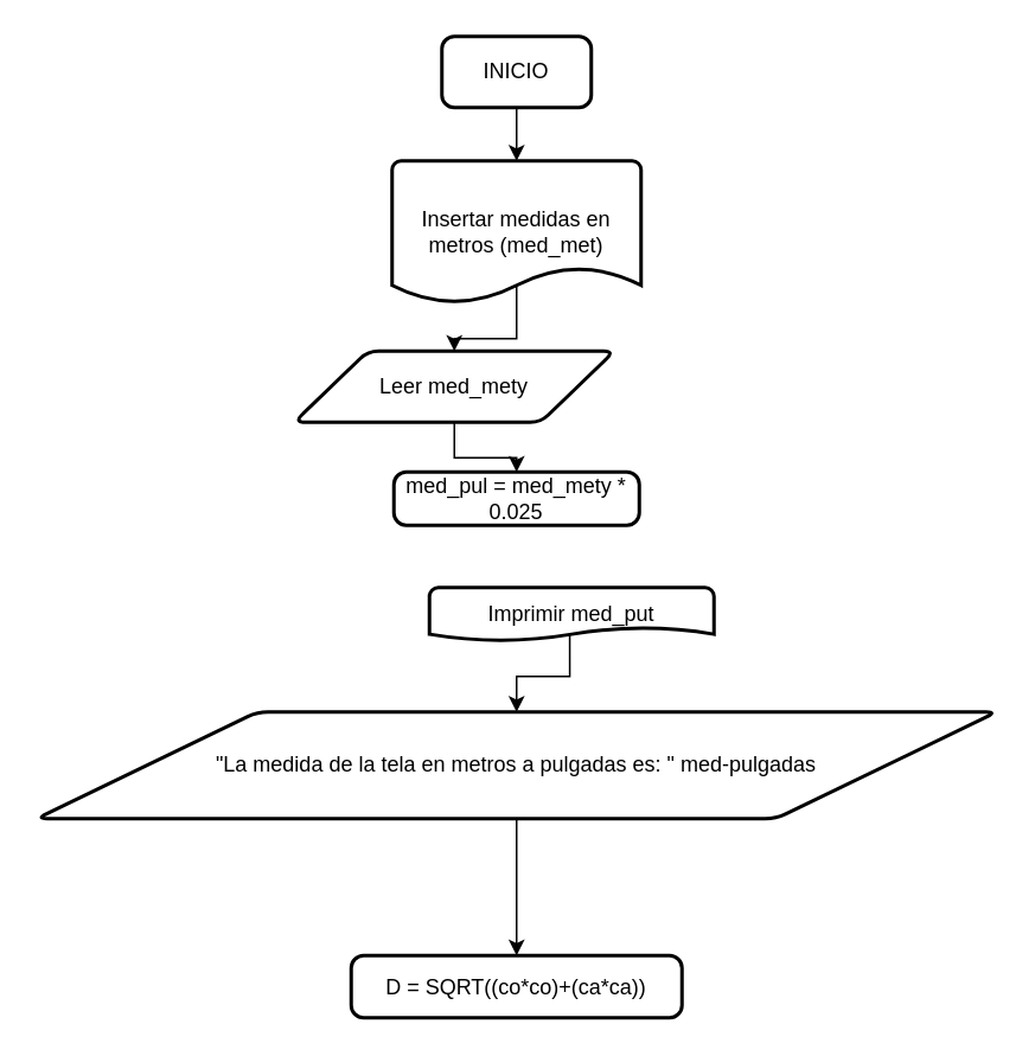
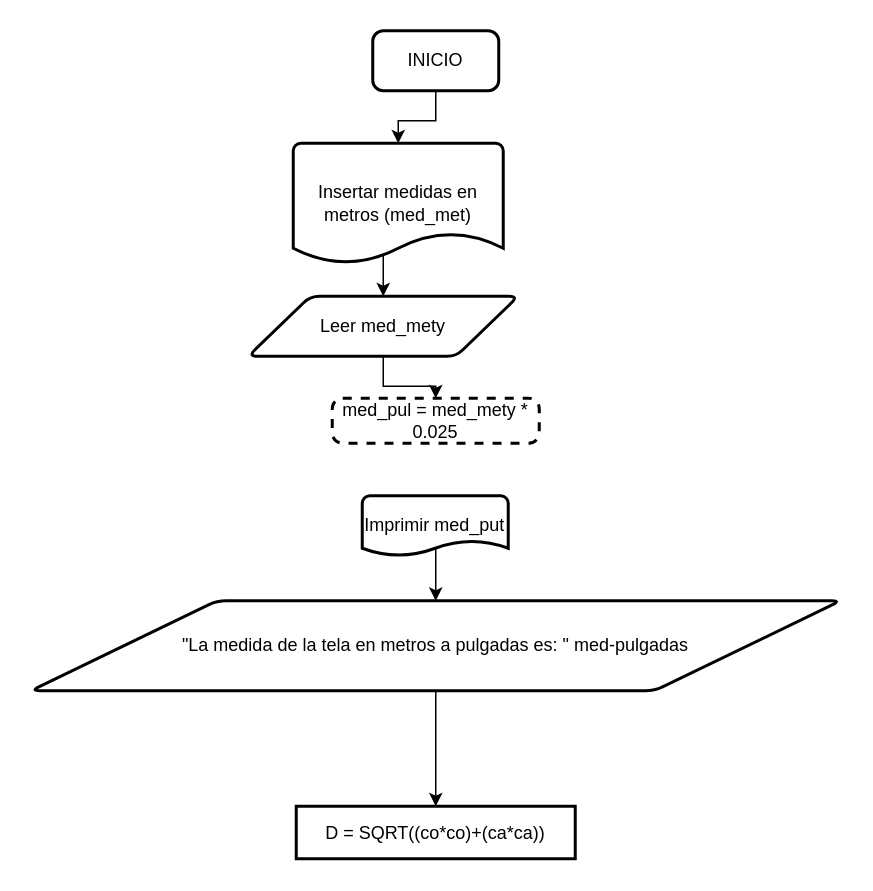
  <mxCell id="0" />
  <mxCell id="1" parent="0" />
  <mxCell id="2" value="INICIO" style="rounded=1;whiteSpace=wrap;html=1;absoluteArcSize=1;arcSize=14;strokeWidth=2;" vertex="1" parent="1"><mxGeometry x="248" y="20" width="84" height="40" as="geometry" /></mxCell>
  <mxCell id="3" style="edgeStyle=orthogonalEdgeStyle;rounded=0;orthogonalLoop=1;jettySize=auto;html=1;entryX=0.5;entryY=0;entryDx=0;entryDy=0;exitX=0.5;exitY=0.838;exitDx=0;exitDy=0;exitPerimeter=0;" edge="1" parent="1" source="4" target="6"><mxGeometry relative="1" as="geometry" /></mxCell>
- <mxCell id="4" value="Insertar medidas en metros (med_met)" style="strokeWidth=2;html=1;shape=mxgraph.flowchart.document2;whiteSpace=wrap;size=0.25;" vertex="1" parent="1"><mxGeometry x="220" y="90" width="140" height="80" as="geometry" /></mxCell>
+ <mxCell id="4" value="Insertar medidas en metros (med_met)" style="strokeWidth=2;html=1;shape=mxgraph.flowchart.document2;whiteSpace=wrap;size=0.25;" vertex="1" parent="1"><mxGeometry x="195" y="95" width="140" height="80" as="geometry" /></mxCell>
  <mxCell id="5" style="edgeStyle=orthogonalEdgeStyle;rounded=0;orthogonalLoop=1;jettySize=auto;html=1;" edge="1" parent="1" source="6" target="7"><mxGeometry relative="1" as="geometry" /></mxCell>
  <mxCell id="6" value="Leer med_mety" style="shape=parallelogram;html=1;strokeWidth=2;perimeter=parallelogramPerimeter;whiteSpace=wrap;rounded=1;arcSize=12;size=0.23;" vertex="1" parent="1"><mxGeometry x="165" y="197" width="180" height="40" as="geometry" /></mxCell>
- <mxCell id="7" value="med_pul = med_mety * 0.025" style="rounded=1;whiteSpace=wrap;html=1;absoluteArcSize=1;arcSize=14;strokeWidth=2;" vertex="1" parent="1"><mxGeometry x="221" y="265" width="138" height="30" as="geometry" /></mxCell>
+ <mxCell id="7" value="med_pul = med_mety * 0.025" style="rounded=1;whiteSpace=wrap;html=1;absoluteArcSize=1;arcSize=14;strokeWidth=2;dashed=1;" vertex="1" parent="1"><mxGeometry x="221" y="265" width="138" height="30" as="geometry" /></mxCell>
  <mxCell id="8" style="edgeStyle=orthogonalEdgeStyle;rounded=0;orthogonalLoop=1;jettySize=auto;html=1;entryX=0.5;entryY=0;entryDx=0;entryDy=0;entryPerimeter=0;" edge="1" parent="1" source="2" target="4"><mxGeometry relative="1" as="geometry" /></mxCell>
  <mxCell id="9" style="edgeStyle=orthogonalEdgeStyle;rounded=0;orthogonalLoop=1;jettySize=auto;html=1;entryX=0.5;entryY=0;entryDx=0;entryDy=0;exitX=0.493;exitY=0.825;exitDx=0;exitDy=0;exitPerimeter=0;" edge="1" parent="1" source="10" target="12"><mxGeometry relative="1" as="geometry" /></mxCell>
- <mxCell id="10" value="Imprimir med_put" style="strokeWidth=2;html=1;shape=mxgraph.flowchart.document2;whiteSpace=wrap;size=0.25;" vertex="1" parent="1"><mxGeometry x="241" y="330" width="160" height="30" as="geometry" /></mxCell>
+ <mxCell id="10" value="Imprimir med_put" style="strokeWidth=2;html=1;shape=mxgraph.flowchart.document2;whiteSpace=wrap;size=0.25;" vertex="1" parent="1"><mxGeometry x="241" y="330" width="97.33" height="40" as="geometry" /></mxCell>
  <mxCell id="11" style="edgeStyle=orthogonalEdgeStyle;rounded=0;orthogonalLoop=1;jettySize=auto;html=1;" edge="1" parent="1" source="12" target="13"><mxGeometry relative="1" as="geometry" /></mxCell>
  <mxCell id="12" value="&quot;La medida de la tela en metros a pulgadas es: &quot; med-pulgadas" style="shape=parallelogram;html=1;strokeWidth=2;perimeter=parallelogramPerimeter;whiteSpace=wrap;rounded=1;arcSize=12;size=0.23;" vertex="1" parent="1"><mxGeometry x="20" y="400" width="540" height="60" as="geometry" /></mxCell>
- <mxCell id="13" value="D = SQRT((co*co)+(ca*ca))" style="rounded=1;whiteSpace=wrap;html=1;absoluteArcSize=1;arcSize=14;strokeWidth=2;" vertex="1" parent="1"><mxGeometry x="197" y="537" width="186" height="35" as="geometry" /></mxCell>
+ <mxCell id="13" value="D = SQRT((co*co)+(ca*ca))" style="whiteSpace=wrap;html=1;absoluteArcSize=1;arcSize=14;strokeWidth=2;rounded=0;" vertex="1" parent="1"><mxGeometry x="197" y="537" width="186" height="35" as="geometry" /></mxCell>
